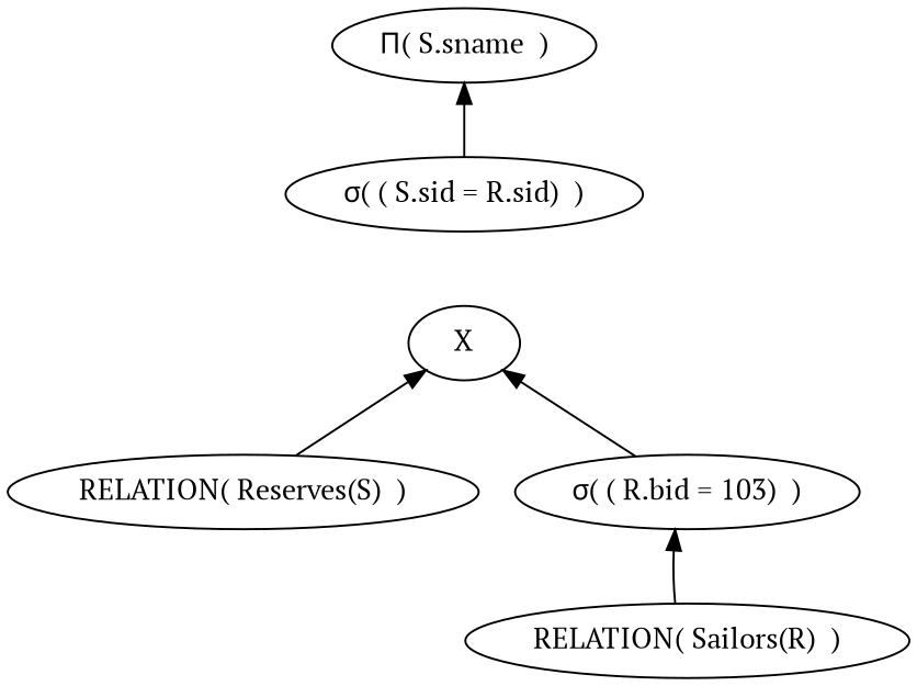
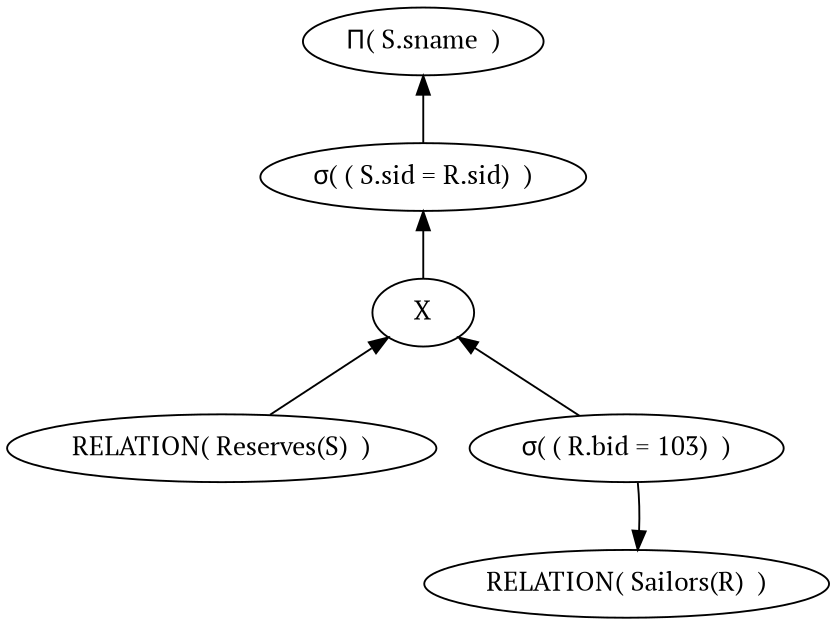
  digraph {
    fontname="PT Serif"
    node [fontname="PT Serif"]
    edge [dir=back fontname="PT Serif"]
    n1 [label="&#928;( S.sname  )"]
    n2 [label="&#963;( ( S.sid = R.sid)  )"]
    n3 [label=X]
    n4 [label="RELATION( Reserves(S)  )"]
    n5 [label="&#963;( ( R.bid = 103)  )"]
    n6 [label="RELATION( Sailors(R)  )"]
    n1 -> n2
+   n2 -> n3
    n3 -> n4
    n3 -> n5
-   n5 -> n6
+   n6 -> n5
  }
